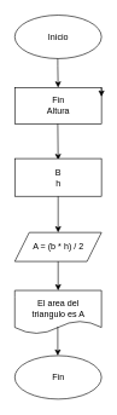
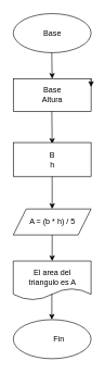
  <mxCell id="0" />
  <mxCell id="1" parent="0" />
  <mxCell id="2" value="" style="ellipse;whiteSpace=wrap;html=1;" vertex="1" parent="1"><mxGeometry x="20" y="20" width="120" height="60" as="geometry" /></mxCell>
- <mxCell id="3" value="Inicio" style="text;html=1;align=center;verticalAlign=middle;resizable=0;points=[];autosize=1;strokeColor=none;fillColor=none;" vertex="1" parent="1"><mxGeometry x="55" y="35" width="50" height="30" as="geometry" /></mxCell>
+ <mxCell id="3" value="Base" style="text;html=1;align=center;verticalAlign=middle;resizable=0;points=[];autosize=1;strokeColor=none;fillColor=none;" vertex="1" parent="1"><mxGeometry x="55" y="35" width="50" height="30" as="geometry" /></mxCell>
  <mxCell id="4" value="" style="endArrow=classic;html=1;rounded=0;" edge="1" parent="1"><mxGeometry width="50" height="50" relative="1" as="geometry"><mxPoint x="79.5" y="80" as="sourcePoint" /><mxPoint x="80" y="120" as="targetPoint" /><Array as="points"><mxPoint x="79.5" y="90" /></Array></mxGeometry></mxCell>
  <mxCell id="5" value="" style="rounded=0;whiteSpace=wrap;html=1;" vertex="1" parent="1"><mxGeometry x="20" y="120" width="120" height="50" as="geometry" /></mxCell>
  <mxCell id="6" style="edgeStyle=orthogonalEdgeStyle;rounded=0;orthogonalLoop=1;jettySize=auto;html=1;exitX=1;exitY=0;exitDx=0;exitDy=0;entryX=1;entryY=0.25;entryDx=0;entryDy=0;" edge="1" parent="1" source="5" target="5"><mxGeometry relative="1" as="geometry" /></mxCell>
  <mxCell id="7" value="" style="endArrow=classic;html=1;rounded=0;" edge="1" parent="1"><mxGeometry width="50" height="50" relative="1" as="geometry"><mxPoint x="79.5" y="170" as="sourcePoint" /><mxPoint x="80" y="220" as="targetPoint" /></mxGeometry></mxCell>
  <mxCell id="8" value="" style="shape=parallelogram;perimeter=parallelogramPerimeter;whiteSpace=wrap;html=1;fixedSize=1;" vertex="1" parent="1"><mxGeometry x="20" y="320" width="120" height="40" as="geometry" /></mxCell>
- <mxCell id="9" value="Fin&lt;div&gt;Altura&lt;/div&gt;" style="text;html=1;align=center;verticalAlign=middle;resizable=0;points=[];autosize=1;strokeColor=none;fillColor=none;" vertex="1" parent="1"><mxGeometry x="55" y="125" width="50" height="40" as="geometry" /></mxCell>
+ <mxCell id="9" value="Base&lt;div&gt;Altura&lt;/div&gt;" style="text;html=1;align=center;verticalAlign=middle;resizable=0;points=[];autosize=1;strokeColor=none;fillColor=none;" vertex="1" parent="1"><mxGeometry x="55" y="125" width="50" height="40" as="geometry" /></mxCell>
  <mxCell id="10" value="" style="rounded=0;whiteSpace=wrap;html=1;" vertex="1" parent="1"><mxGeometry x="20" y="218" width="120" height="52" as="geometry" /></mxCell>
  <mxCell id="11" value="" style="endArrow=classic;html=1;rounded=0;" edge="1" parent="1"><mxGeometry width="50" height="50" relative="1" as="geometry"><mxPoint x="80" y="270" as="sourcePoint" /><mxPoint x="80" y="320" as="targetPoint" /></mxGeometry></mxCell>
  <mxCell id="12" value="B&lt;div&gt;h&lt;/div&gt;" style="text;html=1;align=center;verticalAlign=middle;resizable=0;points=[];autosize=1;strokeColor=none;fillColor=none;" vertex="1" parent="1"><mxGeometry x="65" y="224" width="30" height="40" as="geometry" /></mxCell>
- <mxCell id="13" value="A = (b * h) / 2" style="text;html=1;align=center;verticalAlign=middle;resizable=0;points=[];autosize=1;strokeColor=none;fillColor=none;" vertex="1" parent="1"><mxGeometry x="35" y="325" width="90" height="30" as="geometry" /></mxCell>
+ <mxCell id="13" value="A = (b * h) / 5" style="text;html=1;align=center;verticalAlign=middle;resizable=0;points=[];autosize=1;strokeColor=none;fillColor=none;" vertex="1" parent="1"><mxGeometry x="35" y="325" width="90" height="30" as="geometry" /></mxCell>
  <mxCell id="14" value="" style="endArrow=classic;html=1;rounded=0;" edge="1" parent="1"><mxGeometry width="50" height="50" relative="1" as="geometry"><mxPoint x="80" y="360" as="sourcePoint" /><mxPoint x="80" y="400" as="targetPoint" /></mxGeometry></mxCell>
  <mxCell id="15" value="" style="shape=document;whiteSpace=wrap;html=1;boundedLbl=1;" vertex="1" parent="1"><mxGeometry x="20" y="400" width="120" height="60" as="geometry" /></mxCell>
  <mxCell id="16" value="El area del&lt;div&gt;triangulo es A&lt;/div&gt;" style="text;html=1;align=center;verticalAlign=middle;resizable=0;points=[];autosize=1;strokeColor=none;fillColor=none;" vertex="1" parent="1"><mxGeometry x="30" y="405" width="100" height="40" as="geometry" /></mxCell>
  <mxCell id="17" value="" style="endArrow=classic;html=1;rounded=0;" edge="1" parent="1"><mxGeometry width="50" height="50" relative="1" as="geometry"><mxPoint x="79.5" y="450" as="sourcePoint" /><mxPoint x="79.5" y="490" as="targetPoint" /></mxGeometry></mxCell>
  <mxCell id="18" value="" style="ellipse;whiteSpace=wrap;html=1;" vertex="1" parent="1"><mxGeometry x="20" y="490" width="120" height="60" as="geometry" /></mxCell>
- <mxCell id="19" value="Fin" style="text;html=1;align=center;verticalAlign=middle;resizable=0;points=[];autosize=1;strokeColor=none;fillColor=none;" vertex="1" parent="1"><mxGeometry x="60" y="505" width="40" height="30" as="geometry" /></mxCell>
+ <mxCell id="19" value="Fin" style="text;html=1;align=center;verticalAlign=middle;resizable=0;points=[];autosize=1;strokeColor=none;fillColor=none;" vertex="1" parent="1"><mxGeometry x="70" y="505" width="40" height="30" as="geometry" /></mxCell>
